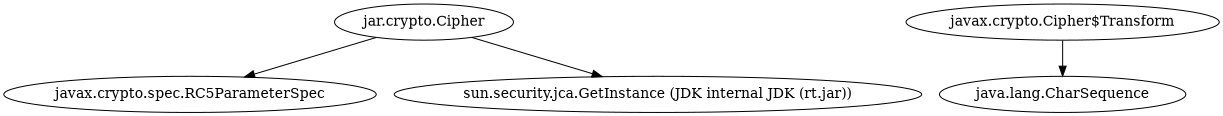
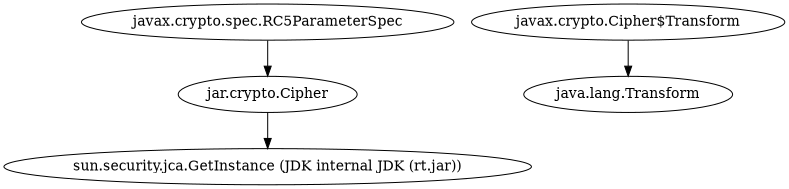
  digraph {
    n1 [label="jar.crypto.Cipher"]
    "javax.crypto.spec.RC5ParameterSpec"
    n3 [label="sun.security.jca.GetInstance (JDK internal JDK (rt.jar))"]
    "javax.crypto.Cipher$Transform"
-   "java.lang.CharSequence"
-   n1 -> "javax.crypto.spec.RC5ParameterSpec"
+   "java.lang.CharSequence" [label="java.lang.Transform"]
+   "javax.crypto.spec.RC5ParameterSpec" -> n1
    n1 -> n3
    "javax.crypto.Cipher$Transform" -> "java.lang.CharSequence"
  }
